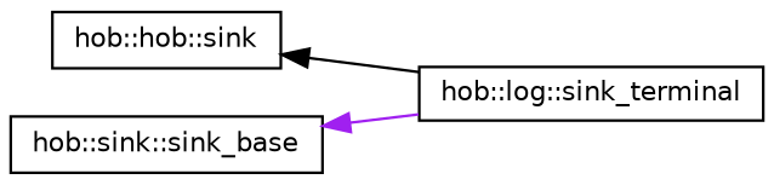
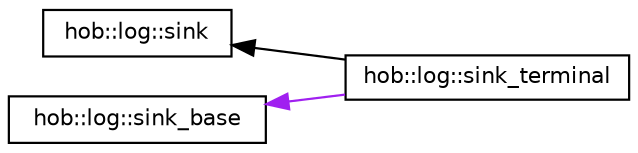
  digraph {
    rankdir=LR
    node [color=black fillcolor=white fontname=Helvetica fontsize=10 shape=record style=filled]
    edge [dir=back fontname=Helvetica fontsize=10 labelfontname=Helvetica labelfontsize=10 style=solid]
-   n1 [height=0.2 label="hob::hob::sink" width=0.4]
+   n1 [height=0.2 label="hob::log::sink" width=0.4]
    n2 [height=0.2 label="hob::log::sink_terminal" width=0.4]
-   n3 [height=0.2 label="hob::sink::sink_base" width=0.4]
+   n3 [height=0.2 label="hob::log::sink_base" width=0.4]
    n1 -> n2 [color=black]
    n3 -> n2 [color=purple]
  }
